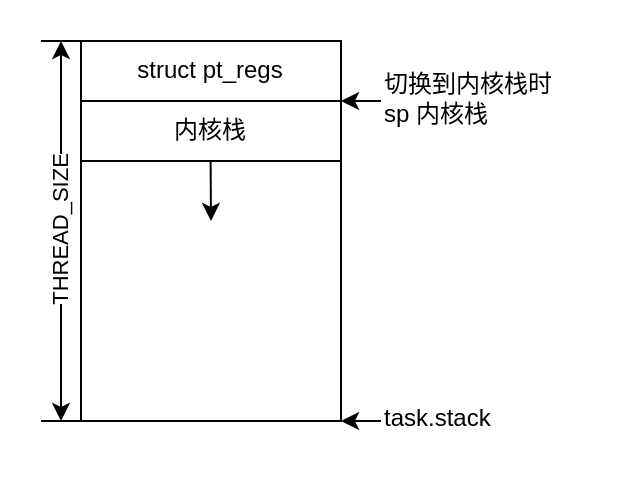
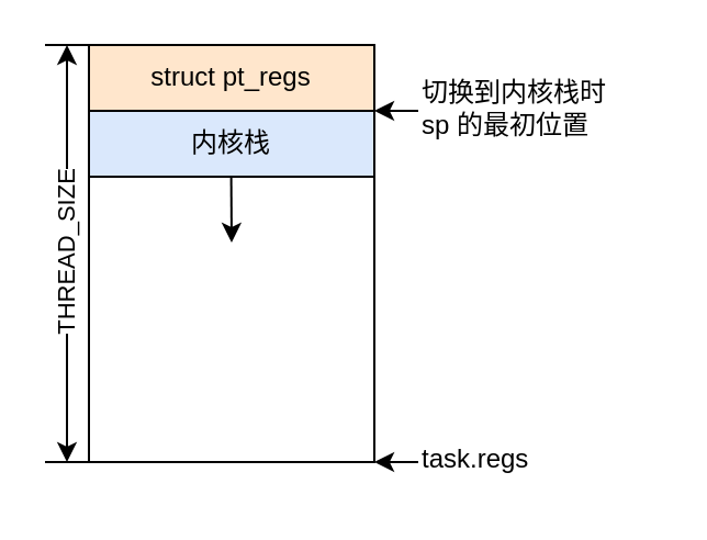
  <mxCell id="0" />
  <mxCell id="1" parent="0" />
  <mxCell id="2" value="" style="rounded=0;whiteSpace=wrap;html=1;" vertex="1" parent="1"><mxGeometry x="40" y="20" width="130" height="190" as="geometry" /></mxCell>
- <mxCell id="3" value="struct pt_regs" style="rounded=0;whiteSpace=wrap;html=1;fontSize=12;" vertex="1" parent="1"><mxGeometry x="40" y="20" width="130" height="30" as="geometry" /></mxCell>
- <mxCell id="4" value="内核栈" style="rounded=0;whiteSpace=wrap;html=1;fontSize=12;" vertex="1" parent="1"><mxGeometry x="40" y="50" width="130" height="30" as="geometry" /></mxCell>
+ <mxCell id="3" value="struct pt_regs" style="rounded=0;whiteSpace=wrap;html=1;fontSize=12;fillColor=#ffe6cc;" vertex="1" parent="1"><mxGeometry x="40" y="20" width="130" height="30" as="geometry" /></mxCell>
+ <mxCell id="4" value="内核栈" style="rounded=0;whiteSpace=wrap;html=1;fontSize=12;fillColor=#dae8fc;" vertex="1" parent="1"><mxGeometry x="40" y="50" width="130" height="30" as="geometry" /></mxCell>
  <mxCell id="5" value="THREAD_SIZE" style="endArrow=classic;startArrow=classic;html=1;horizontal=0;" edge="1" parent="1"><mxGeometry width="50" height="50" relative="1" as="geometry"><mxPoint x="30" y="210" as="sourcePoint" /><mxPoint x="30" y="20" as="targetPoint" /></mxGeometry></mxCell>
  <mxCell id="6" value="" style="endArrow=none;html=1;entryX=0;entryY=0;entryDx=0;entryDy=0;" edge="1" parent="1" target="3"><mxGeometry width="50" height="50" relative="1" as="geometry"><mxPoint x="20" y="20" as="sourcePoint" /><mxPoint x="30" y="20" as="targetPoint" /></mxGeometry></mxCell>
  <mxCell id="7" value="" style="endArrow=none;html=1;entryX=0;entryY=0;entryDx=0;entryDy=0;" edge="1" parent="1"><mxGeometry width="50" height="50" relative="1" as="geometry"><mxPoint x="20" y="210" as="sourcePoint" /><mxPoint x="40" y="210" as="targetPoint" /></mxGeometry></mxCell>
  <mxCell id="8" value="" style="endArrow=classic;html=1;entryX=1;entryY=0;entryDx=0;entryDy=0;" edge="1" parent="1" target="4"><mxGeometry width="50" height="50" relative="1" as="geometry"><mxPoint x="190" y="50" as="sourcePoint" /><mxPoint x="280" y="60" as="targetPoint" /></mxGeometry></mxCell>
- <mxCell id="9" value="切换到内核栈时&lt;div&gt;sp 内核栈&lt;/div&gt;" style="text;html=1;align=left;verticalAlign=middle;whiteSpace=wrap;rounded=0;" vertex="1" parent="1"><mxGeometry x="190" y="34" width="110" height="30" as="geometry" /></mxCell>
+ <mxCell id="9" value="切换到内核栈时&lt;div&gt;sp 的最初位置&lt;/div&gt;" style="text;html=1;align=left;verticalAlign=middle;whiteSpace=wrap;rounded=0;" vertex="1" parent="1"><mxGeometry x="190" y="34" width="110" height="30" as="geometry" /></mxCell>
  <mxCell id="10" value="" style="endArrow=classic;html=1;" edge="1" parent="1"><mxGeometry width="50" height="50" relative="1" as="geometry"><mxPoint x="104.8" y="80" as="sourcePoint" /><mxPoint x="105" y="110" as="targetPoint" /></mxGeometry></mxCell>
  <mxCell id="11" value="" style="endArrow=classic;html=1;entryX=1;entryY=1;entryDx=0;entryDy=0;" edge="1" parent="1" target="2"><mxGeometry width="50" height="50" relative="1" as="geometry"><mxPoint x="190" y="210" as="sourcePoint" /><mxPoint x="171" y="209" as="targetPoint" /></mxGeometry></mxCell>
- <mxCell id="12" value="task.stack" style="text;html=1;align=left;verticalAlign=middle;whiteSpace=wrap;rounded=0;" vertex="1" parent="1"><mxGeometry x="190" y="194" width="81" height="30" as="geometry" /></mxCell>
+ <mxCell id="12" value="task.regs" style="text;html=1;align=left;verticalAlign=middle;whiteSpace=wrap;rounded=0;" vertex="1" parent="1"><mxGeometry x="190" y="194" width="81" height="30" as="geometry" /></mxCell>
